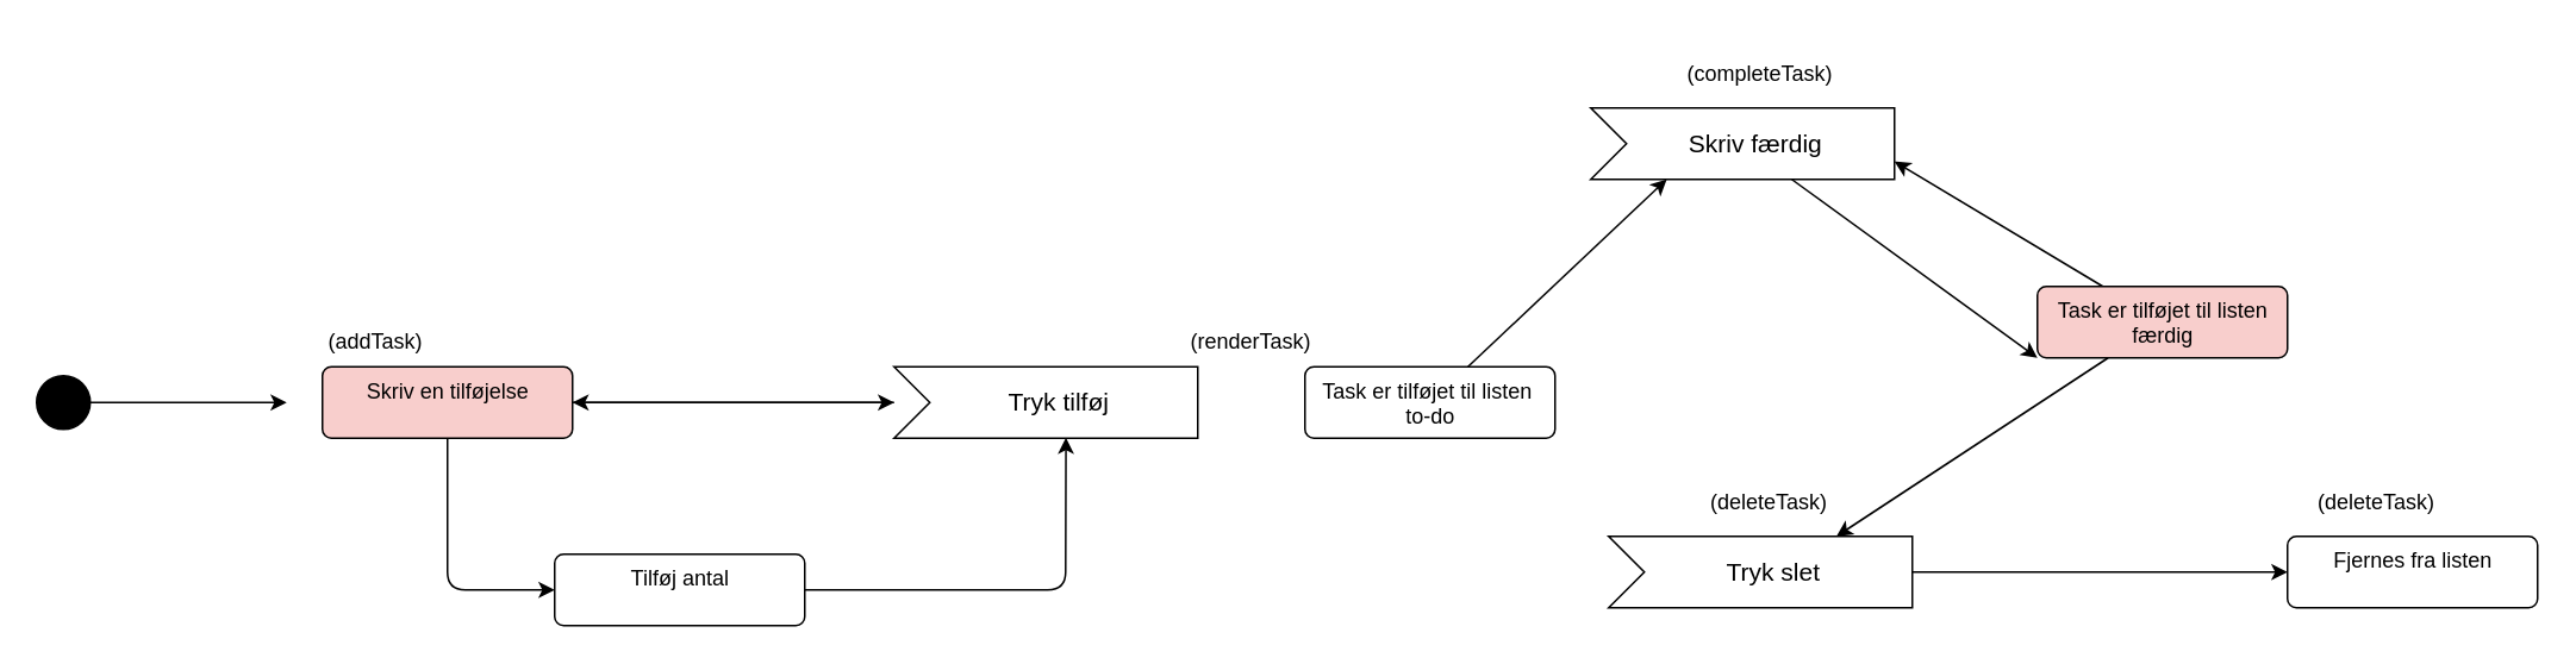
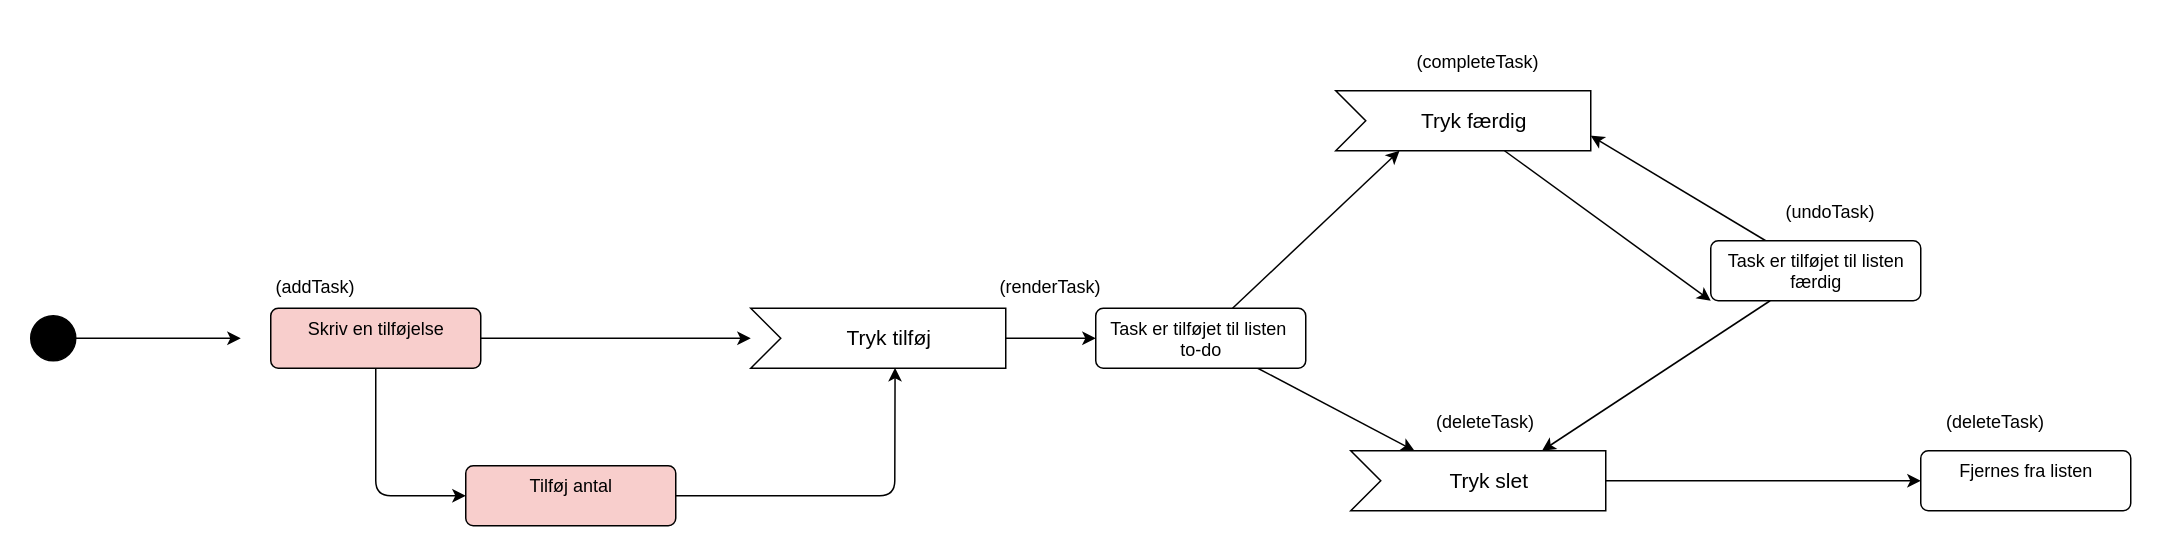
  <mxCell id="0" />
  <mxCell id="1" parent="0" />
  <mxCell id="2" style="edgeStyle=none;html=1;" edge="1" parent="1" source="3"><mxGeometry relative="1" as="geometry"><mxPoint x="160" y="225" as="targetPoint" /></mxGeometry></mxCell>
  <mxCell id="3" value="" style="ellipse;fillColor=strokeColor;" vertex="1" parent="1"><mxGeometry x="20" y="210" width="30" height="30" as="geometry" /></mxCell>
  <mxCell id="4" style="edgeStyle=none;html=1;entryX=0;entryY=0.5;entryDx=0;entryDy=0;" edge="1" parent="1" source="6" target="8"><mxGeometry relative="1" as="geometry"><mxPoint x="250" y="350" as="targetPoint" /><Array as="points"><mxPoint x="250" y="330" /></Array></mxGeometry></mxCell>
  <mxCell id="5" style="edgeStyle=none;html=1;" edge="1" parent="1" source="6"><mxGeometry relative="1" as="geometry"><mxPoint x="500" y="225" as="targetPoint" /></mxGeometry></mxCell>
  <mxCell id="6" value="Skriv en tilføjelse" style="html=1;align=center;verticalAlign=top;rounded=1;absoluteArcSize=1;arcSize=10;dashed=0;fillColor=#f8cecc;" vertex="1" parent="1"><mxGeometry x="180" y="205" width="140" height="40" as="geometry" /></mxCell>
  <mxCell id="7" style="edgeStyle=none;html=1;entryX=0.566;entryY=0.993;entryDx=0;entryDy=0;entryPerimeter=0;" edge="1" parent="1" source="8" target="10"><mxGeometry relative="1" as="geometry"><Array as="points"><mxPoint x="596" y="330" /></Array></mxGeometry></mxCell>
- <mxCell id="8" value="Tilføj antal" style="html=1;align=center;verticalAlign=top;rounded=1;absoluteArcSize=1;arcSize=10;dashed=0;" vertex="1" parent="1"><mxGeometry x="310" y="310" width="140" height="40" as="geometry" /></mxCell>
- <mxCell id="9" style="edgeStyle=none;html=1;" edge="1" parent="1" source="10" target="6"><mxGeometry relative="1" as="geometry" /></mxCell>
+ <mxCell id="8" value="Tilføj antal" style="html=1;align=center;verticalAlign=top;rounded=1;absoluteArcSize=1;arcSize=10;dashed=0;fillColor=#f8cecc;" vertex="1" parent="1"><mxGeometry x="310" y="310" width="140" height="40" as="geometry" /></mxCell>
+ <mxCell id="9" style="edgeStyle=none;html=1;entryX=0;entryY=0.5;entryDx=0;entryDy=0;" edge="1" parent="1" source="10" target="13"><mxGeometry relative="1" as="geometry" /></mxCell>
  <mxCell id="10" value="Tryk tilføj" style="html=1;shape=mxgraph.infographic.ribbonSimple;notch1=20;notch2=0;align=center;verticalAlign=middle;fontSize=14;fontStyle=0;fillColor=#FFFFFF;flipH=0;spacingRight=0;spacingLeft=14;" vertex="1" parent="1"><mxGeometry x="500" y="205" width="170" height="40" as="geometry" /></mxCell>
+ <mxCell id="11" style="edgeStyle=none;html=1;entryX=0;entryY=0;entryDx=42.5;entryDy=0;entryPerimeter=0;" edge="1" parent="1" source="13" target="15"><mxGeometry relative="1" as="geometry"><mxPoint x="820" y="300" as="targetPoint" /></mxGeometry></mxCell>
  <mxCell id="12" style="edgeStyle=none;html=1;entryX=0;entryY=0;entryDx=42.5;entryDy=40;entryPerimeter=0;" edge="1" parent="1" source="13" target="17"><mxGeometry relative="1" as="geometry"><mxPoint x="820" y="140" as="targetPoint" /></mxGeometry></mxCell>
  <mxCell id="13" value="Task er tilføjet til listen&amp;nbsp;&lt;br&gt;to-do" style="html=1;align=center;verticalAlign=top;rounded=1;absoluteArcSize=1;arcSize=10;dashed=0;" vertex="1" parent="1"><mxGeometry x="730" y="205" width="140" height="40" as="geometry" /></mxCell>
  <mxCell id="14" style="edgeStyle=none;html=1;entryX=0;entryY=0.5;entryDx=0;entryDy=0;" edge="1" parent="1" source="15" target="21"><mxGeometry relative="1" as="geometry"><mxPoint x="1130" y="330" as="targetPoint" /></mxGeometry></mxCell>
  <mxCell id="15" value="Tryk slet" style="html=1;shape=mxgraph.infographic.ribbonSimple;notch1=20;notch2=0;align=center;verticalAlign=middle;fontSize=14;fontStyle=0;fillColor=#FFFFFF;flipH=0;spacingRight=0;spacingLeft=14;" vertex="1" parent="1"><mxGeometry x="900" y="300" width="170" height="40" as="geometry" /></mxCell>
  <mxCell id="16" style="edgeStyle=none;html=1;entryX=0;entryY=1;entryDx=0;entryDy=0;" edge="1" parent="1" source="17" target="20"><mxGeometry relative="1" as="geometry"><mxPoint x="1010" y="110" as="targetPoint" /></mxGeometry></mxCell>
- <mxCell id="17" value="Skriv færdig" style="html=1;shape=mxgraph.infographic.ribbonSimple;notch1=20;notch2=0;align=center;verticalAlign=middle;fontSize=14;fontStyle=0;fillColor=#FFFFFF;flipH=0;spacingRight=0;spacingLeft=14;" vertex="1" parent="1"><mxGeometry x="890" y="60" width="170" height="40" as="geometry" /></mxCell>
+ <mxCell id="17" value="Tryk færdig" style="html=1;shape=mxgraph.infographic.ribbonSimple;notch1=20;notch2=0;align=center;verticalAlign=middle;fontSize=14;fontStyle=0;fillColor=#FFFFFF;flipH=0;spacingRight=0;spacingLeft=14;" vertex="1" parent="1"><mxGeometry x="890" y="60" width="170" height="40" as="geometry" /></mxCell>
  <mxCell id="18" style="edgeStyle=none;html=1;entryX=0;entryY=0;entryDx=127.5;entryDy=0;entryPerimeter=0;" edge="1" parent="1" source="20" target="15"><mxGeometry relative="1" as="geometry" /></mxCell>
  <mxCell id="19" style="edgeStyle=none;html=1;" edge="1" parent="1" source="20"><mxGeometry relative="1" as="geometry"><mxPoint x="1060" y="90" as="targetPoint" /></mxGeometry></mxCell>
- <mxCell id="20" value="Task er tilføjet til listen&lt;br&gt;færdig" style="html=1;align=center;verticalAlign=top;rounded=1;absoluteArcSize=1;arcSize=10;dashed=0;fillColor=#f8cecc;" vertex="1" parent="1"><mxGeometry x="1140" y="160" width="140" height="40" as="geometry" /></mxCell>
+ <mxCell id="20" value="Task er tilføjet til listen&lt;br&gt;færdig" style="html=1;align=center;verticalAlign=top;rounded=1;absoluteArcSize=1;arcSize=10;dashed=0;" vertex="1" parent="1"><mxGeometry x="1140" y="160" width="140" height="40" as="geometry" /></mxCell>
  <mxCell id="21" value="Fjernes fra listen" style="html=1;align=center;verticalAlign=top;rounded=1;absoluteArcSize=1;arcSize=10;dashed=0;" vertex="1" parent="1"><mxGeometry x="1280" y="300" width="140" height="40" as="geometry" /></mxCell>
  <mxCell id="22" value="(addTask)" style="text;align=center;verticalAlign=middle;dashed=0;" vertex="1" parent="1"><mxGeometry x="140" y="170" width="140" height="40" as="geometry" /></mxCell>
  <mxCell id="23" value="(renderTask)" style="text;align=center;verticalAlign=middle;dashed=0;" vertex="1" parent="1"><mxGeometry x="630" y="170" width="140" height="40" as="geometry" /></mxCell>
  <mxCell id="24" value="(deleteTask)" style="text;align=center;verticalAlign=middle;dashed=0;" vertex="1" parent="1"><mxGeometry x="920" y="260" width="140" height="40" as="geometry" /></mxCell>
  <mxCell id="25" value="(completeTask)" style="text;align=center;verticalAlign=middle;dashed=0;" vertex="1" parent="1"><mxGeometry x="915" y="20" width="140" height="40" as="geometry" /></mxCell>
  <mxCell id="26" value="(deleteTask)" style="text;align=center;verticalAlign=middle;dashed=0;" vertex="1" parent="1"><mxGeometry x="1260" y="260" width="140" height="40" as="geometry" /></mxCell>
+ <mxCell id="27" value="(undoTask)" style="text;align=center;verticalAlign=middle;dashed=0;" vertex="1" parent="1"><mxGeometry x="1150" y="120" width="140" height="40" as="geometry" /></mxCell>
